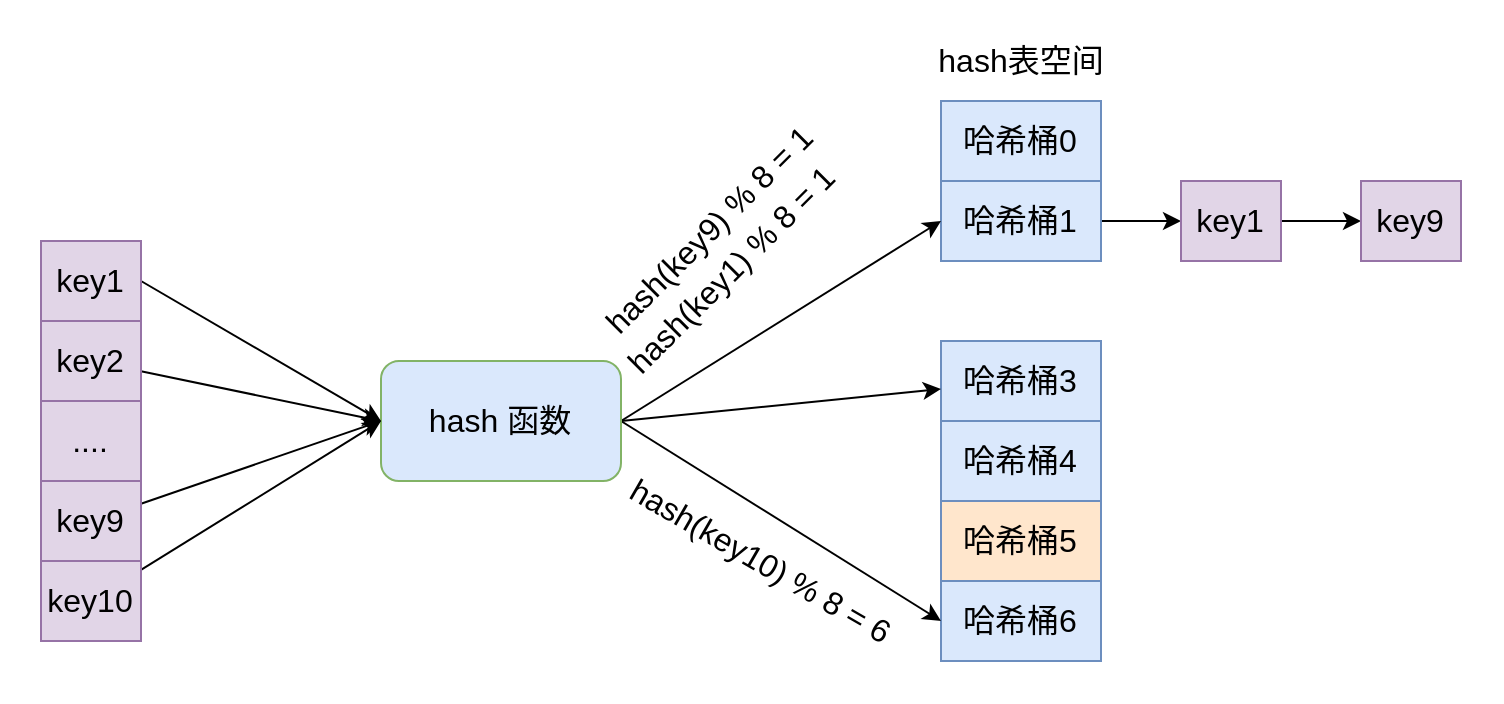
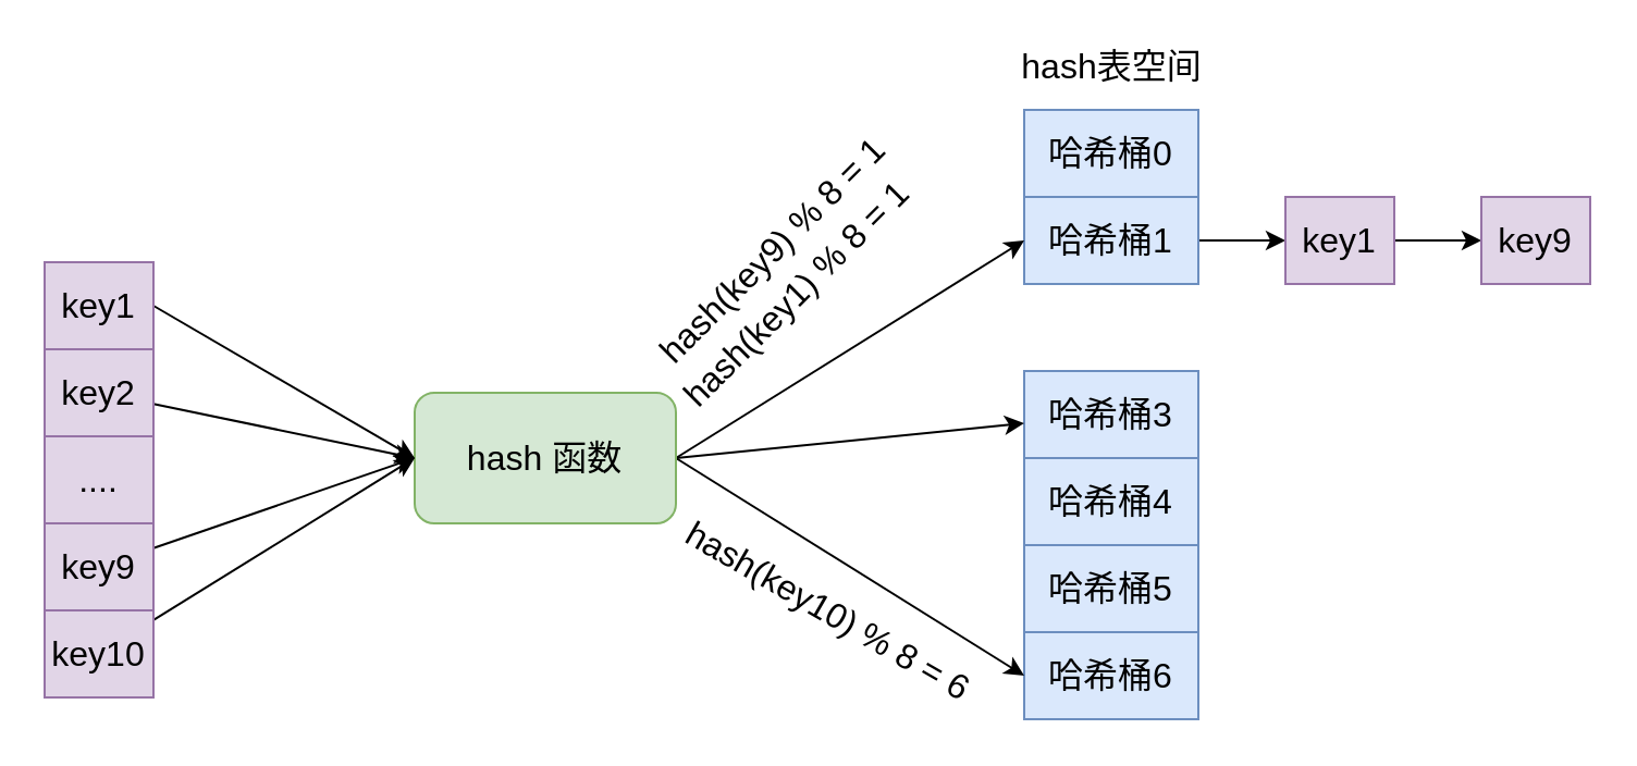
  <mxCell id="0" />
  <mxCell id="1" parent="0" />
  <mxCell id="2" style="edgeStyle=orthogonalEdgeStyle;rounded=0;orthogonalLoop=1;jettySize=auto;html=1;" edge="1" parent="1" source="3"><mxGeometry relative="1" as="geometry"><mxPoint x="590" y="110" as="targetPoint" /></mxGeometry></mxCell>
  <mxCell id="3" value="哈希桶1" style="rounded=0;whiteSpace=wrap;html=1;fontSize=16;fillColor=#dae8fc;strokeColor=#6c8ebf;" vertex="1" parent="1"><mxGeometry x="470" y="90" width="80" height="40" as="geometry" /></mxCell>
  <mxCell id="4" value="哈希桶3" style="rounded=0;whiteSpace=wrap;html=1;fontSize=16;fillColor=#dae8fc;strokeColor=#6c8ebf;" vertex="1" parent="1"><mxGeometry x="470" y="170" width="80" height="40" as="geometry" /></mxCell>
  <mxCell id="5" value="哈希桶4" style="rounded=0;whiteSpace=wrap;html=1;fontSize=16;fillColor=#dae8fc;strokeColor=#6c8ebf;" vertex="1" parent="1"><mxGeometry x="470" y="210" width="80" height="40" as="geometry" /></mxCell>
- <mxCell id="6" value="哈希桶5" style="rounded=0;whiteSpace=wrap;html=1;fontSize=16;fillColor=#ffe6cc;strokeColor=#6c8ebf;" vertex="1" parent="1"><mxGeometry x="470" y="250" width="80" height="40" as="geometry" /></mxCell>
+ <mxCell id="6" value="哈希桶5" style="rounded=0;whiteSpace=wrap;html=1;fontSize=16;fillColor=#dae8fc;strokeColor=#6c8ebf;" vertex="1" parent="1"><mxGeometry x="470" y="250" width="80" height="40" as="geometry" /></mxCell>
  <mxCell id="7" value="哈希桶6" style="rounded=0;whiteSpace=wrap;html=1;fontSize=16;fillColor=#dae8fc;strokeColor=#6c8ebf;" vertex="1" parent="1"><mxGeometry x="470" y="290" width="80" height="40" as="geometry" /></mxCell>
  <mxCell id="8" value="哈希桶0" style="rounded=0;whiteSpace=wrap;html=1;fontSize=16;fillColor=#dae8fc;strokeColor=#6c8ebf;" vertex="1" parent="1"><mxGeometry x="470" y="50" width="80" height="40" as="geometry" /></mxCell>
  <mxCell id="9" value="hash表空间" style="text;html=1;align=center;verticalAlign=middle;resizable=0;points=[];autosize=1;fontSize=16;" vertex="1" parent="1"><mxGeometry x="460" y="20" width="100" height="20" as="geometry" /></mxCell>
  <mxCell id="10" style="edgeStyle=none;rounded=0;orthogonalLoop=1;jettySize=auto;html=1;fontSize=16;exitX=1;exitY=0.5;exitDx=0;exitDy=0;" edge="1" parent="1" source="13" target="4"><mxGeometry relative="1" as="geometry" /></mxCell>
  <mxCell id="11" style="edgeStyle=none;rounded=0;orthogonalLoop=1;jettySize=auto;html=1;entryX=0;entryY=0.5;entryDx=0;entryDy=0;fontSize=16;exitX=1;exitY=0.5;exitDx=0;exitDy=0;" edge="1" parent="1" source="13" target="7"><mxGeometry relative="1" as="geometry" /></mxCell>
  <mxCell id="12" style="edgeStyle=none;rounded=0;orthogonalLoop=1;jettySize=auto;html=1;entryX=0;entryY=0.5;entryDx=0;entryDy=0;fontSize=16;" edge="1" parent="1" target="3"><mxGeometry relative="1" as="geometry"><mxPoint x="310" y="210" as="sourcePoint" /></mxGeometry></mxCell>
- <mxCell id="13" value="hash 函数" style="rounded=1;whiteSpace=wrap;html=1;fontSize=16;fillColor=#dae8fc;strokeColor=#82b366;" vertex="1" parent="1"><mxGeometry x="190" y="180" width="120" height="60" as="geometry" /></mxCell>
+ <mxCell id="13" value="hash 函数" style="rounded=1;whiteSpace=wrap;html=1;fontSize=16;fillColor=#d5e8d4;strokeColor=#82b366;" vertex="1" parent="1"><mxGeometry x="190" y="180" width="120" height="60" as="geometry" /></mxCell>
  <mxCell id="14" style="rounded=0;orthogonalLoop=1;jettySize=auto;html=1;entryX=0;entryY=0.5;entryDx=0;entryDy=0;fontSize=16;exitX=1;exitY=0.5;exitDx=0;exitDy=0;" edge="1" parent="1" source="15" target="13"><mxGeometry relative="1" as="geometry" /></mxCell>
  <mxCell id="15" value="key1" style="rounded=0;whiteSpace=wrap;html=1;fontSize=16;fillColor=#e1d5e7;strokeColor=#9673a6;" vertex="1" parent="1"><mxGeometry x="20" y="120" width="50" height="40" as="geometry" /></mxCell>
  <mxCell id="16" style="edgeStyle=none;rounded=0;orthogonalLoop=1;jettySize=auto;html=1;entryX=0;entryY=0.5;entryDx=0;entryDy=0;fontSize=16;" edge="1" parent="1" source="17" target="13"><mxGeometry relative="1" as="geometry" /></mxCell>
  <mxCell id="17" value="key2" style="rounded=0;whiteSpace=wrap;html=1;fontSize=16;fillColor=#e1d5e7;strokeColor=#9673a6;" vertex="1" parent="1"><mxGeometry x="20" y="160" width="50" height="40" as="geometry" /></mxCell>
  <mxCell id="18" value="...." style="rounded=0;whiteSpace=wrap;html=1;fontSize=16;fillColor=#e1d5e7;strokeColor=#9673a6;" vertex="1" parent="1"><mxGeometry x="20" y="200" width="50" height="40" as="geometry" /></mxCell>
  <mxCell id="19" style="edgeStyle=none;rounded=0;orthogonalLoop=1;jettySize=auto;html=1;entryX=0;entryY=0.5;entryDx=0;entryDy=0;fontSize=16;" edge="1" parent="1" source="20" target="13"><mxGeometry relative="1" as="geometry" /></mxCell>
  <mxCell id="20" value="key9" style="rounded=0;whiteSpace=wrap;html=1;fontSize=16;fillColor=#e1d5e7;strokeColor=#9673a6;" vertex="1" parent="1"><mxGeometry x="20" y="240" width="50" height="40" as="geometry" /></mxCell>
  <mxCell id="21" value="hash(key1) % 8 = 1" style="text;html=1;align=center;verticalAlign=middle;resizable=0;points=[];autosize=1;fontSize=16;rotation=-45;" vertex="1" parent="1"><mxGeometry x="290" y="125" width="150" height="20" as="geometry" /></mxCell>
  <mxCell id="22" style="edgeStyle=none;rounded=0;orthogonalLoop=1;jettySize=auto;html=1;entryX=0;entryY=0.5;entryDx=0;entryDy=0;fontSize=16;" edge="1" parent="1" source="23" target="13"><mxGeometry relative="1" as="geometry" /></mxCell>
  <mxCell id="23" value="key10" style="rounded=0;whiteSpace=wrap;html=1;fontSize=16;fillColor=#e1d5e7;strokeColor=#9673a6;" vertex="1" parent="1"><mxGeometry x="20" y="280" width="50" height="40" as="geometry" /></mxCell>
  <mxCell id="24" value="hash(key9) % 8 = 1" style="text;html=1;align=center;verticalAlign=middle;resizable=0;points=[];autosize=1;fontSize=16;rotation=-45;" vertex="1" parent="1"><mxGeometry x="279" y="105" width="150" height="20" as="geometry" /></mxCell>
  <mxCell id="25" value="hash(key10) % 8 = 6" style="text;html=1;align=center;verticalAlign=middle;resizable=0;points=[];autosize=1;fontSize=16;rotation=30;" vertex="1" parent="1"><mxGeometry x="300" y="270" width="160" height="20" as="geometry" /></mxCell>
  <mxCell id="26" style="edgeStyle=orthogonalEdgeStyle;rounded=0;orthogonalLoop=1;jettySize=auto;html=1;entryX=0;entryY=0.5;entryDx=0;entryDy=0;" edge="1" parent="1" source="27" target="28"><mxGeometry relative="1" as="geometry" /></mxCell>
  <mxCell id="27" value="key1" style="rounded=0;whiteSpace=wrap;html=1;fontSize=16;fillColor=#e1d5e7;strokeColor=#9673a6;" vertex="1" parent="1"><mxGeometry x="590" y="90" width="50" height="40" as="geometry" /></mxCell>
  <mxCell id="28" value="key9" style="rounded=0;whiteSpace=wrap;html=1;fontSize=16;fillColor=#e1d5e7;strokeColor=#9673a6;" vertex="1" parent="1"><mxGeometry x="680" y="90" width="50" height="40" as="geometry" /></mxCell>
